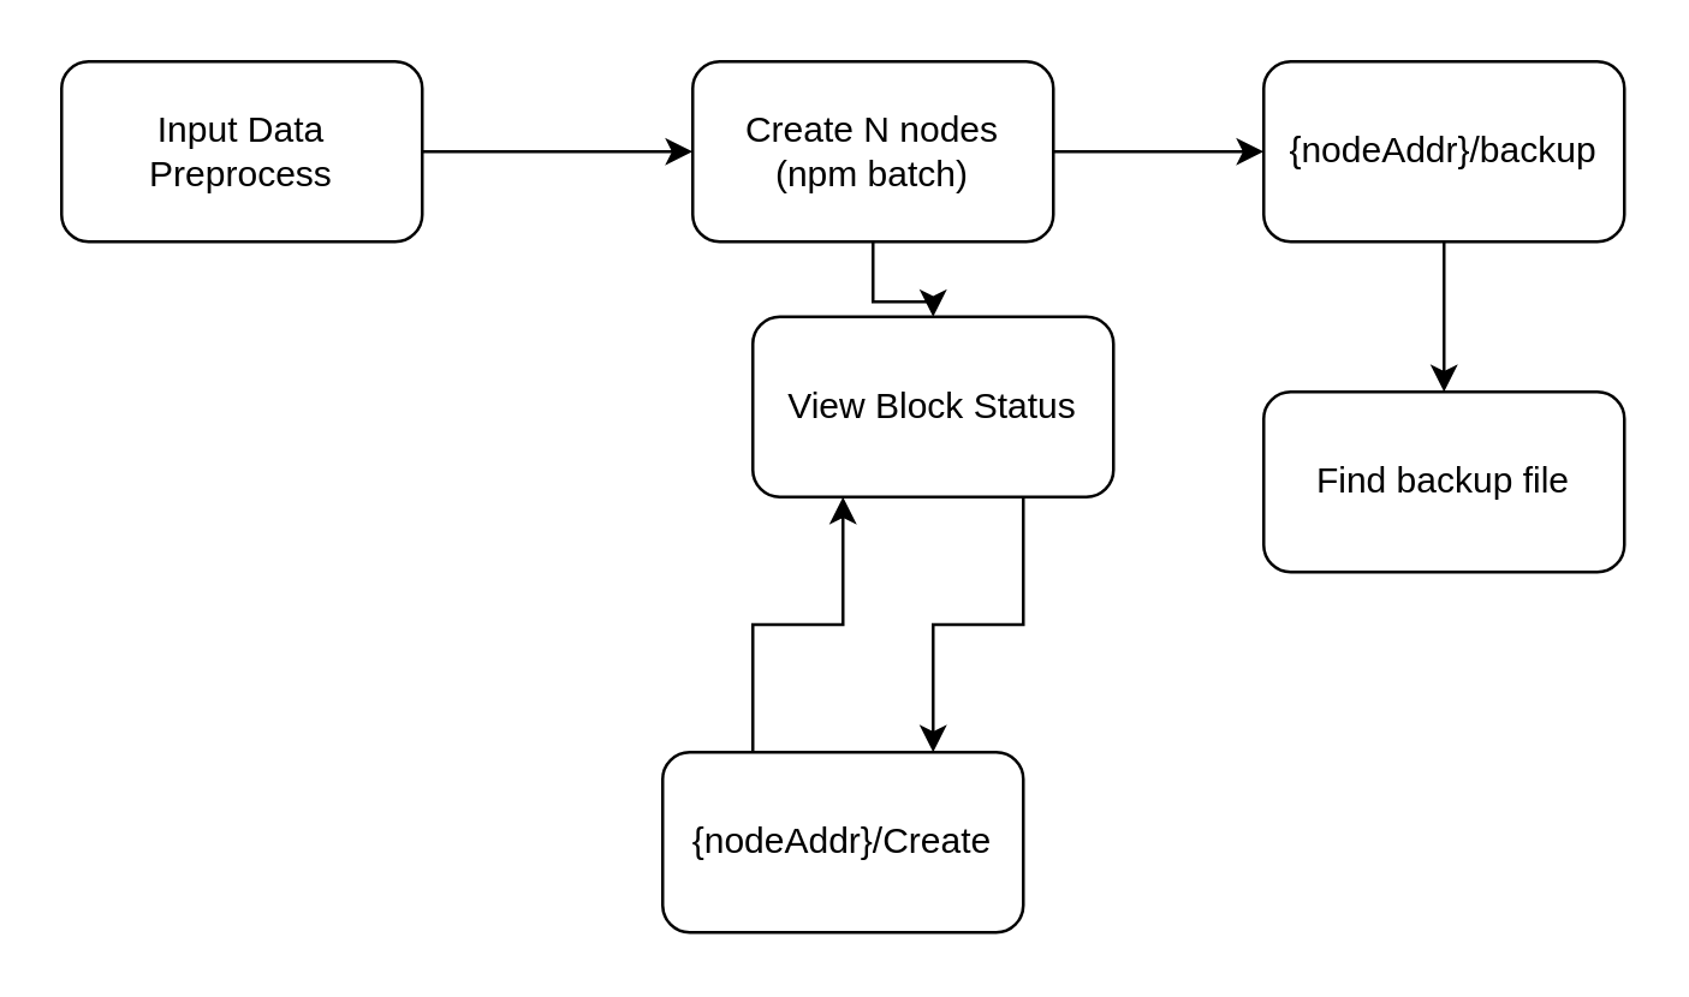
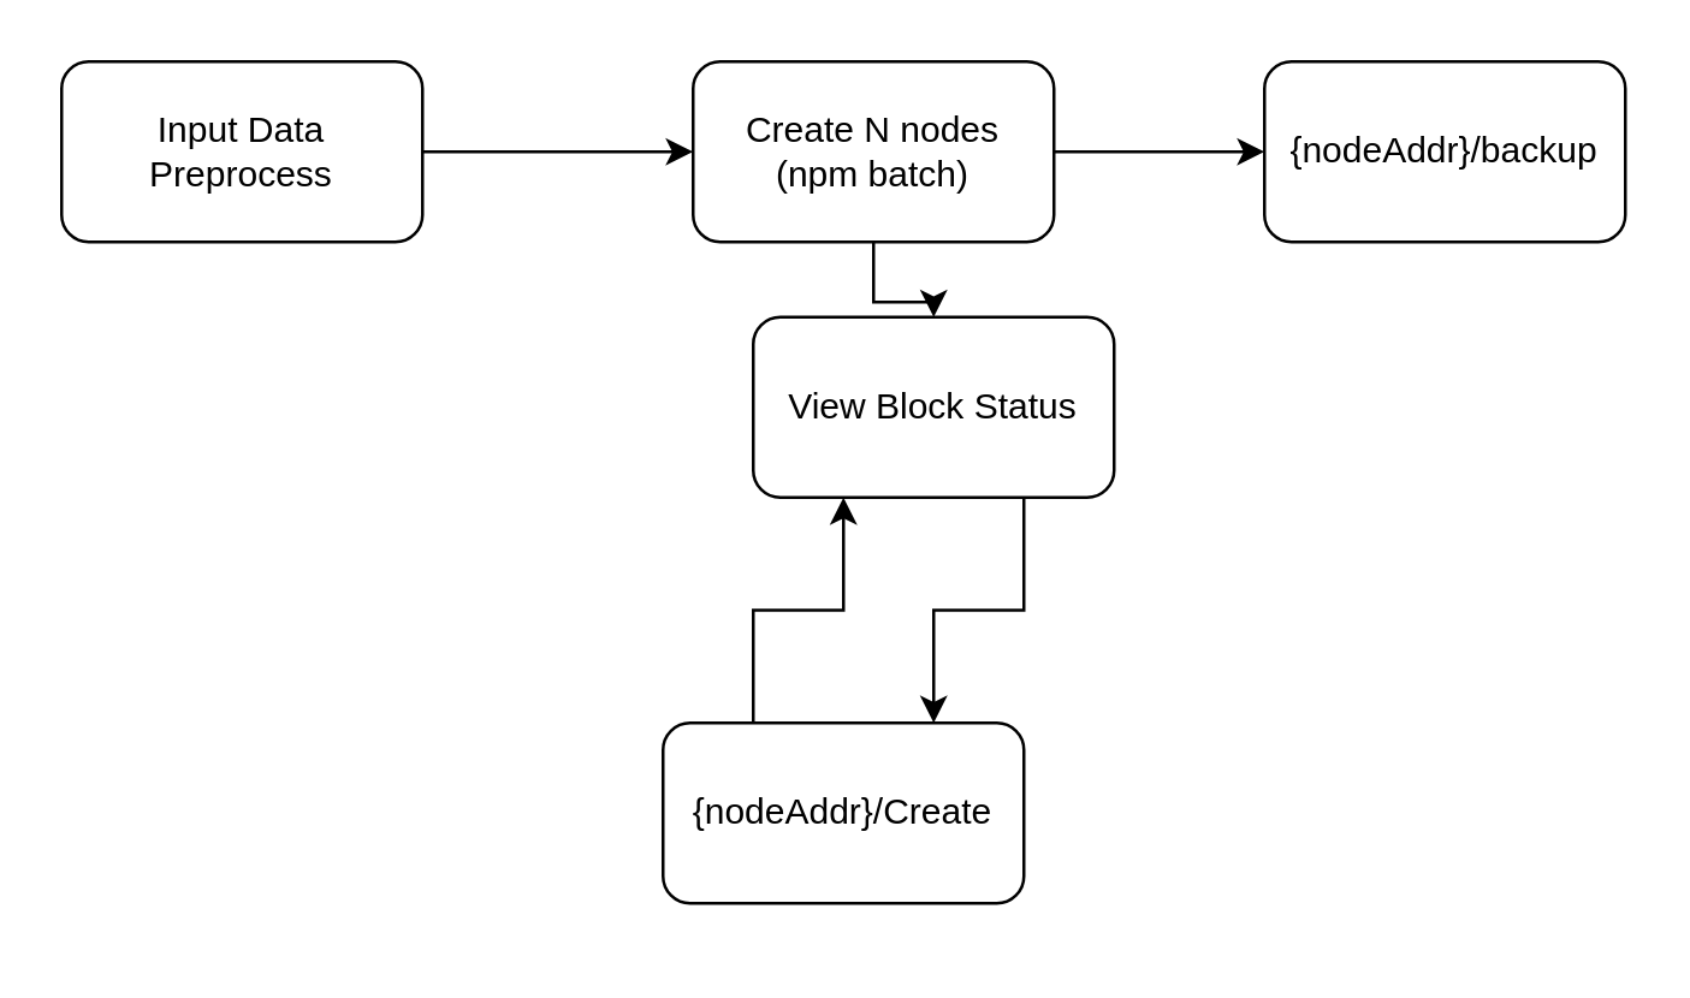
  <mxCell id="0" />
  <mxCell id="1" parent="0" />
  <mxCell id="2" value="" style="edgeStyle=orthogonalEdgeStyle;rounded=0;orthogonalLoop=1;jettySize=auto;html=1;" edge="1" parent="1" source="3" target="6"><mxGeometry relative="1" as="geometry" /></mxCell>
  <mxCell id="3" value="Input Data&lt;br&gt;Preprocess" style="rounded=1;whiteSpace=wrap;html=1;" vertex="1" parent="1"><mxGeometry x="20" y="20" width="120" height="60" as="geometry" /></mxCell>
  <mxCell id="4" value="" style="edgeStyle=orthogonalEdgeStyle;rounded=0;orthogonalLoop=1;jettySize=auto;html=1;" edge="1" parent="1" source="6" target="8"><mxGeometry relative="1" as="geometry" /></mxCell>
  <mxCell id="5" value="" style="edgeStyle=orthogonalEdgeStyle;rounded=0;orthogonalLoop=1;jettySize=auto;html=1;" edge="1" parent="1" source="6" target="12"><mxGeometry relative="1" as="geometry" /></mxCell>
  <mxCell id="6" value="Create N nodes&lt;br&gt;(npm batch)" style="rounded=1;whiteSpace=wrap;html=1;" vertex="1" parent="1"><mxGeometry x="230" y="20" width="120" height="60" as="geometry" /></mxCell>
  <mxCell id="7" style="edgeStyle=orthogonalEdgeStyle;rounded=0;orthogonalLoop=1;jettySize=auto;html=1;exitX=0.75;exitY=1;exitDx=0;exitDy=0;entryX=0.75;entryY=0;entryDx=0;entryDy=0;" edge="1" parent="1" source="8" target="10"><mxGeometry relative="1" as="geometry" /></mxCell>
  <mxCell id="8" value="View Block Status" style="rounded=1;whiteSpace=wrap;html=1;" vertex="1" parent="1"><mxGeometry x="250" y="105" width="120" height="60" as="geometry" /></mxCell>
  <mxCell id="9" style="edgeStyle=orthogonalEdgeStyle;rounded=0;orthogonalLoop=1;jettySize=auto;html=1;exitX=0.25;exitY=0;exitDx=0;exitDy=0;entryX=0.25;entryY=1;entryDx=0;entryDy=0;" edge="1" parent="1" source="10" target="8"><mxGeometry relative="1" as="geometry" /></mxCell>
- <mxCell id="10" value="{nodeAddr}/Create" style="rounded=1;whiteSpace=wrap;html=1;" vertex="1" parent="1"><mxGeometry x="220" y="250" width="120" height="60" as="geometry" /></mxCell>
- <mxCell id="11" value="" style="edgeStyle=orthogonalEdgeStyle;rounded=0;orthogonalLoop=1;jettySize=auto;html=1;" edge="1" parent="1" source="12" target="13"><mxGeometry relative="1" as="geometry" /></mxCell>
+ <mxCell id="10" value="{nodeAddr}/Create" style="rounded=1;whiteSpace=wrap;html=1;" vertex="1" parent="1"><mxGeometry x="220" y="240" width="120" height="60" as="geometry" /></mxCell>
  <mxCell id="12" value="{nodeAddr}/backup" style="rounded=1;whiteSpace=wrap;html=1;" vertex="1" parent="1"><mxGeometry x="420" y="20" width="120" height="60" as="geometry" /></mxCell>
- <mxCell id="13" value="Find backup file" style="rounded=1;whiteSpace=wrap;html=1;" vertex="1" parent="1"><mxGeometry x="420" y="130" width="120" height="60" as="geometry" /></mxCell>
